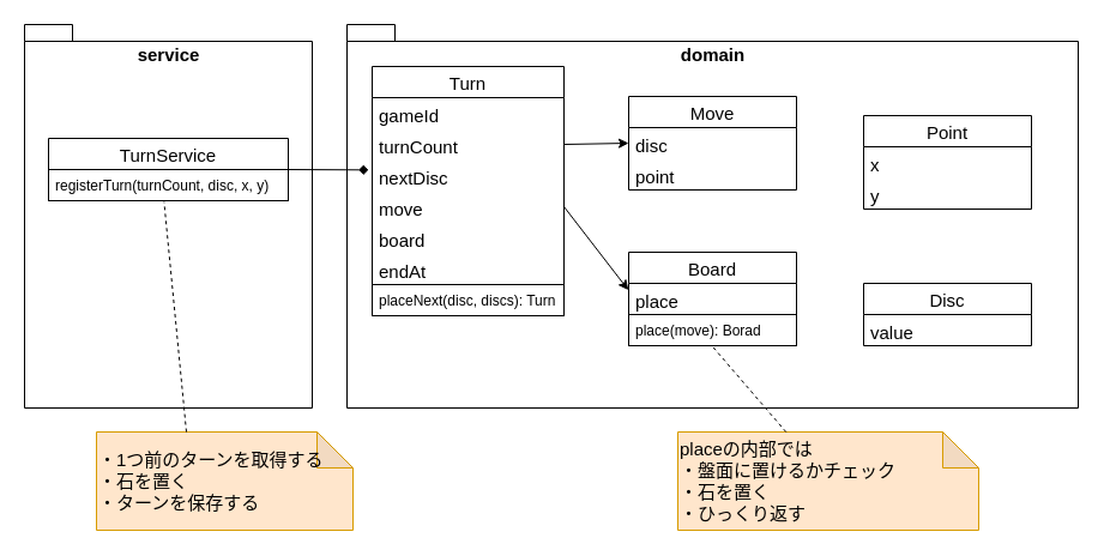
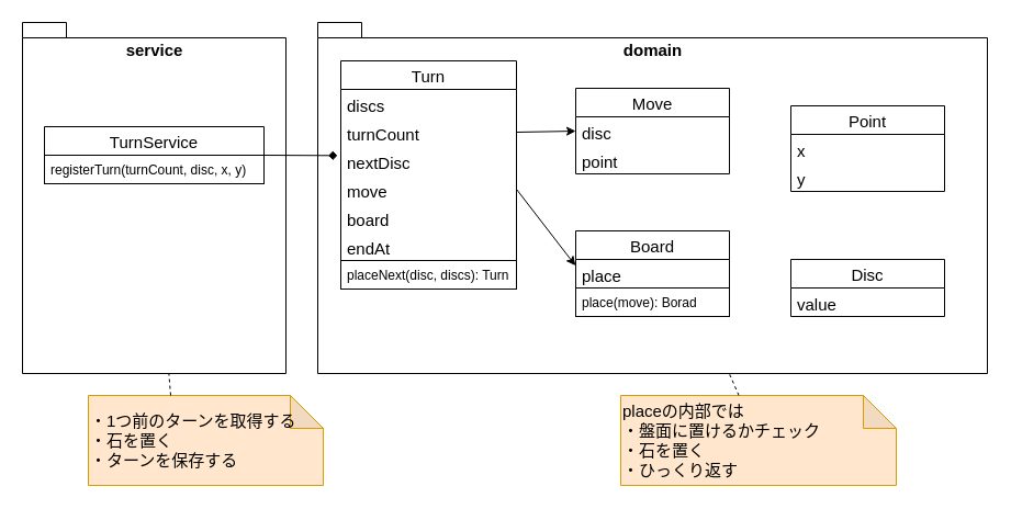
  <mxCell id="0" />
  <mxCell id="1" parent="0" />
  <mxCell id="2" value="domain" style="shape=folder;fontStyle=1;spacingTop=10;tabWidth=40;tabHeight=14;tabPosition=left;html=1;fillColor=none;verticalAlign=top;fontSize=15;" vertex="1" parent="1"><mxGeometry x="289" y="20" width="610" height="320" as="geometry" /></mxCell>
  <mxCell id="3" value="Turn" style="swimlane;fontStyle=0;childLayout=stackLayout;horizontal=1;startSize=26;fillColor=none;horizontalStack=0;resizeParent=1;resizeParentMax=0;resizeLast=0;collapsible=1;marginBottom=0;fontSize=15;" vertex="1" parent="1"><mxGeometry x="310" y="55" width="160" height="208" as="geometry"><mxRectangle x="70" y="240" width="60" height="30" as="alternateBounds" /></mxGeometry></mxCell>
- <mxCell id="4" value="gameId" style="text;strokeColor=none;fillColor=none;align=left;verticalAlign=top;spacingLeft=4;spacingRight=4;overflow=hidden;rotatable=0;points=[[0,0.5],[1,0.5]];portConstraint=eastwest;fontSize=15;" vertex="1" parent="3"><mxGeometry y="26" width="160" height="26" as="geometry" /></mxCell>
+ <mxCell id="4" value="discs" style="text;strokeColor=none;fillColor=none;align=left;verticalAlign=top;spacingLeft=4;spacingRight=4;overflow=hidden;rotatable=0;points=[[0,0.5],[1,0.5]];portConstraint=eastwest;fontSize=15;" vertex="1" parent="3"><mxGeometry y="26" width="160" height="26" as="geometry" /></mxCell>
  <mxCell id="5" value="turnCount" style="text;strokeColor=none;fillColor=none;align=left;verticalAlign=top;spacingLeft=4;spacingRight=4;overflow=hidden;rotatable=0;points=[[0,0.5],[1,0.5]];portConstraint=eastwest;fontSize=15;" vertex="1" parent="3"><mxGeometry y="52" width="160" height="26" as="geometry" /></mxCell>
  <mxCell id="6" value="nextDisc" style="text;strokeColor=none;fillColor=none;align=left;verticalAlign=top;spacingLeft=4;spacingRight=4;overflow=hidden;rotatable=0;points=[[0,0.5],[1,0.5]];portConstraint=eastwest;fontSize=15;" vertex="1" parent="3"><mxGeometry y="78" width="160" height="26" as="geometry" /></mxCell>
  <mxCell id="7" value="move" style="text;strokeColor=none;fillColor=none;align=left;verticalAlign=top;spacingLeft=4;spacingRight=4;overflow=hidden;rotatable=0;points=[[0,0.5],[1,0.5]];portConstraint=eastwest;fontSize=15;" vertex="1" parent="3"><mxGeometry y="104" width="160" height="26" as="geometry" /></mxCell>
  <mxCell id="8" value="board" style="text;strokeColor=none;fillColor=none;align=left;verticalAlign=top;spacingLeft=4;spacingRight=4;overflow=hidden;rotatable=0;points=[[0,0.5],[1,0.5]];portConstraint=eastwest;fontSize=15;" vertex="1" parent="3"><mxGeometry y="130" width="160" height="26" as="geometry" /></mxCell>
  <mxCell id="9" value="endAt" style="text;strokeColor=none;fillColor=none;align=left;verticalAlign=top;spacingLeft=4;spacingRight=4;overflow=hidden;rotatable=0;points=[[0,0.5],[1,0.5]];portConstraint=eastwest;fontSize=15;" vertex="1" parent="3"><mxGeometry y="156" width="160" height="26" as="geometry" /></mxCell>
  <mxCell id="10" value="placeNext(disc, discs): Turn" style="text;strokeColor=default;fillColor=none;align=left;verticalAlign=top;spacingLeft=4;spacingRight=4;overflow=hidden;rotatable=0;points=[[0,0.5],[1,0.5]];portConstraint=eastwest;fontSize=12;" vertex="1" parent="3"><mxGeometry y="182" width="160" height="26" as="geometry" /></mxCell>
  <mxCell id="11" value="Move" style="swimlane;fontStyle=0;childLayout=stackLayout;horizontal=1;startSize=26;fillColor=none;horizontalStack=0;resizeParent=1;resizeParentMax=0;resizeLast=0;collapsible=1;marginBottom=0;fontSize=15;" vertex="1" parent="1"><mxGeometry x="524" y="80" width="140" height="78" as="geometry" /></mxCell>
  <mxCell id="12" value="disc" style="text;strokeColor=none;fillColor=none;align=left;verticalAlign=top;spacingLeft=4;spacingRight=4;overflow=hidden;rotatable=0;points=[[0,0.5],[1,0.5]];portConstraint=eastwest;fontSize=15;" vertex="1" parent="11"><mxGeometry y="26" width="140" height="26" as="geometry" /></mxCell>
  <mxCell id="13" value="point" style="text;strokeColor=none;fillColor=none;align=left;verticalAlign=top;spacingLeft=4;spacingRight=4;overflow=hidden;rotatable=0;points=[[0,0.5],[1,0.5]];portConstraint=eastwest;fontSize=15;" vertex="1" parent="11"><mxGeometry y="52" width="140" height="26" as="geometry" /></mxCell>
  <mxCell id="14" value="Board" style="swimlane;fontStyle=0;childLayout=stackLayout;horizontal=1;startSize=26;fillColor=none;horizontalStack=0;resizeParent=1;resizeParentMax=0;resizeLast=0;collapsible=1;marginBottom=0;fontSize=15;" vertex="1" parent="1"><mxGeometry x="524" y="210" width="140" height="78" as="geometry" /></mxCell>
  <mxCell id="15" value="place" style="text;strokeColor=none;fillColor=none;align=left;verticalAlign=top;spacingLeft=4;spacingRight=4;overflow=hidden;rotatable=0;points=[[0,0.5],[1,0.5]];portConstraint=eastwest;fontSize=15;" vertex="1" parent="14"><mxGeometry y="26" width="140" height="26" as="geometry" /></mxCell>
  <mxCell id="16" value="place(move): Borad" style="text;strokeColor=default;fillColor=none;align=left;verticalAlign=top;spacingLeft=4;spacingRight=4;overflow=hidden;rotatable=0;points=[[0,0.5],[1,0.5]];portConstraint=eastwest;fontSize=12;" vertex="1" parent="14"><mxGeometry y="52" width="140" height="26" as="geometry" /></mxCell>
  <mxCell id="17" value="Disc" style="swimlane;fontStyle=0;childLayout=stackLayout;horizontal=1;startSize=26;fillColor=none;horizontalStack=0;resizeParent=1;resizeParentMax=0;resizeLast=0;collapsible=1;marginBottom=0;fontSize=15;" vertex="1" parent="1"><mxGeometry x="720" y="236" width="140" height="52" as="geometry" /></mxCell>
  <mxCell id="18" value="value" style="text;strokeColor=none;fillColor=none;align=left;verticalAlign=top;spacingLeft=4;spacingRight=4;overflow=hidden;rotatable=0;points=[[0,0.5],[1,0.5]];portConstraint=eastwest;fontSize=15;" vertex="1" parent="17"><mxGeometry y="26" width="140" height="26" as="geometry" /></mxCell>
  <mxCell id="19" value="Point" style="swimlane;fontStyle=0;childLayout=stackLayout;horizontal=1;startSize=26;fillColor=none;horizontalStack=0;resizeParent=1;resizeParentMax=0;resizeLast=0;collapsible=1;marginBottom=0;fontSize=15;" vertex="1" parent="1"><mxGeometry x="720" y="96" width="140" height="78" as="geometry" /></mxCell>
  <mxCell id="20" value="x" style="text;strokeColor=none;fillColor=none;align=left;verticalAlign=top;spacingLeft=4;spacingRight=4;overflow=hidden;rotatable=0;points=[[0,0.5],[1,0.5]];portConstraint=eastwest;fontSize=15;" vertex="1" parent="19"><mxGeometry y="26" width="140" height="26" as="geometry" /></mxCell>
  <mxCell id="21" value="y" style="text;strokeColor=none;fillColor=none;align=left;verticalAlign=top;spacingLeft=4;spacingRight=4;overflow=hidden;rotatable=0;points=[[0,0.5],[1,0.5]];portConstraint=eastwest;fontSize=15;" vertex="1" parent="19"><mxGeometry y="52" width="140" height="26" as="geometry" /></mxCell>
  <mxCell id="22" style="edgeStyle=none;html=1;exitX=1;exitY=0.5;exitDx=0;exitDy=0;entryX=0;entryY=0.5;entryDx=0;entryDy=0;fontSize=15;" edge="1" parent="1" source="5" target="12"><mxGeometry relative="1" as="geometry" /></mxCell>
  <mxCell id="23" style="edgeStyle=none;html=1;exitX=1;exitY=0.5;exitDx=0;exitDy=0;entryX=-0.002;entryY=0.216;entryDx=0;entryDy=0;entryPerimeter=0;fontSize=15;" edge="1" parent="1" source="7" target="15"><mxGeometry relative="1" as="geometry" /></mxCell>
  <mxCell id="24" value="service" style="shape=folder;fontStyle=1;spacingTop=10;tabWidth=40;tabHeight=14;tabPosition=left;html=1;fillColor=none;verticalAlign=top;fontSize=15;" vertex="1" parent="1"><mxGeometry x="20" y="20" width="240" height="320" as="geometry" /></mxCell>
  <mxCell id="25" value="&lt;font color=&quot;#000000&quot; style=&quot;font-size: 15px;&quot;&gt;・1つ前のターンを取得する&lt;br style=&quot;font-size: 15px;&quot;&gt;・石を置く&lt;br style=&quot;font-size: 15px;&quot;&gt;・ターンを保存する&lt;br style=&quot;font-size: 15px;&quot;&gt;&lt;/font&gt;" style="shape=note;whiteSpace=wrap;html=1;backgroundOutline=1;darkOpacity=0.05;fillColor=#ffe6cc;strokeColor=#d79b00;align=left;fontSize=15;" vertex="1" parent="1"><mxGeometry x="80" y="360" width="214" height="82" as="geometry" /></mxCell>
- <mxCell id="26" value="" style="endArrow=none;html=1;exitX=0;exitY=0;exitDx=75;exitDy=0;exitPerimeter=0;entryX=0.482;entryY=1.038;entryDx=0;entryDy=0;entryPerimeter=0;dashed=1;fontSize=15;" edge="1" parent="1" source="25" target="29"><mxGeometry width="50" height="50" relative="1" as="geometry"><mxPoint x="170" y="350" as="sourcePoint" /><mxPoint x="129.49" y="170.7" as="targetPoint" /></mxGeometry></mxCell>
+ <mxCell id="26" value="" style="endArrow=none;html=1;exitX=0;exitY=0;exitDx=75;exitDy=0;exitPerimeter=0;dashed=1;fontSize=15;" edge="1" parent="1" source="25" target="24"><mxGeometry width="50" height="50" relative="1" as="geometry"><mxPoint x="170" y="350" as="sourcePoint" /><mxPoint x="129.49" y="170.7" as="targetPoint" /></mxGeometry></mxCell>
  <mxCell id="27" style="edgeStyle=none;html=1;exitX=1;exitY=0.5;exitDx=0;exitDy=0;entryX=-0.019;entryY=0.321;entryDx=0;entryDy=0;entryPerimeter=0;fontSize=15;endArrow=diamond;" edge="1" parent="1" source="28" target="6"><mxGeometry relative="1" as="geometry" /></mxCell>
  <mxCell id="28" value="TurnService" style="swimlane;fontStyle=0;childLayout=stackLayout;horizontal=1;startSize=26;fillColor=none;horizontalStack=0;resizeParent=1;resizeParentMax=0;resizeLast=0;collapsible=1;marginBottom=0;fontSize=15;" vertex="1" parent="1"><mxGeometry x="40" y="115" width="200" height="52" as="geometry"><mxRectangle x="70" y="240" width="60" height="30" as="alternateBounds" /></mxGeometry></mxCell>
  <mxCell id="29" value="registerTurn(turnCount, disc, x, y)" style="text;strokeColor=default;fillColor=none;align=left;verticalAlign=top;spacingLeft=4;spacingRight=4;overflow=hidden;rotatable=0;points=[[0,0.5],[1,0.5]];portConstraint=eastwest;fontSize=12;" vertex="1" parent="28"><mxGeometry y="26" width="200" height="26" as="geometry" /></mxCell>
  <mxCell id="30" value="&lt;font color=&quot;#000000&quot; style=&quot;font-size: 15px;&quot;&gt;placeの内部では&lt;br style=&quot;font-size: 15px;&quot;&gt;・盤面に置けるかチェック&lt;br style=&quot;font-size: 15px;&quot;&gt;・石を置く&lt;br style=&quot;font-size: 15px;&quot;&gt;・ひっくり返す&lt;br style=&quot;font-size: 15px;&quot;&gt;&lt;/font&gt;" style="shape=note;whiteSpace=wrap;html=1;backgroundOutline=1;darkOpacity=0.05;fillColor=#ffe6cc;strokeColor=#d79b00;align=left;fontSize=15;" vertex="1" parent="1"><mxGeometry x="565" y="360" width="251" height="82" as="geometry" /></mxCell>
- <mxCell id="31" value="" style="endArrow=none;html=1;entryX=0.505;entryY=1.06;entryDx=0;entryDy=0;entryPerimeter=0;dashed=1;fontSize=15;" edge="1" parent="1" source="30" target="16"><mxGeometry width="50" height="50" relative="1" as="geometry"><mxPoint x="523.6" y="487.01" as="sourcePoint" /><mxPoint x="490" y="289.998" as="targetPoint" /></mxGeometry></mxCell>
+ <mxCell id="31" value="" style="endArrow=none;html=1;dashed=1;fontSize=15;" edge="1" parent="1" source="30" target="2"><mxGeometry width="50" height="50" relative="1" as="geometry"><mxPoint x="523.6" y="487.01" as="sourcePoint" /><mxPoint x="490" y="289.998" as="targetPoint" /></mxGeometry></mxCell>
